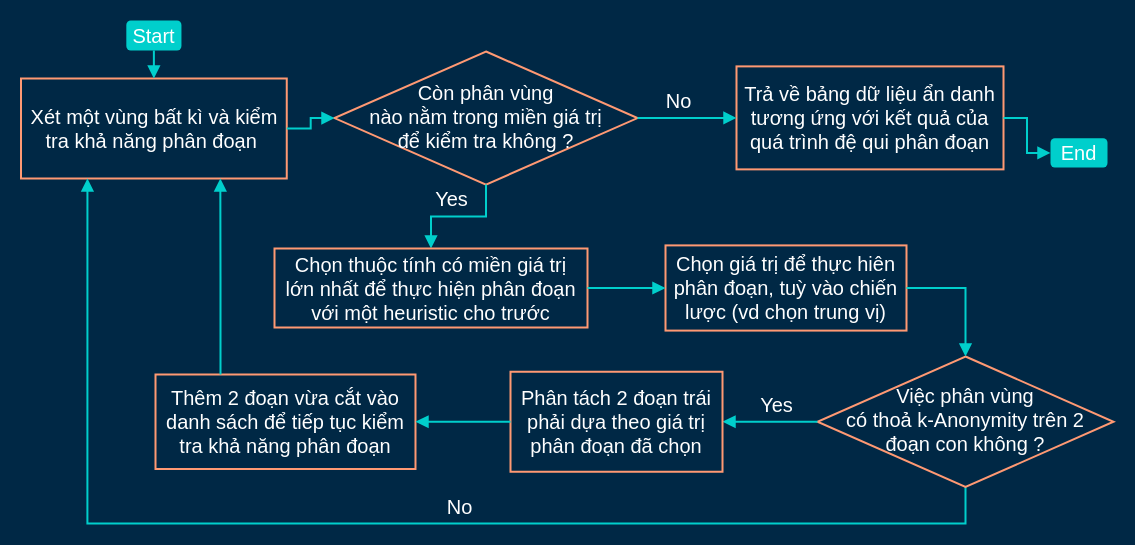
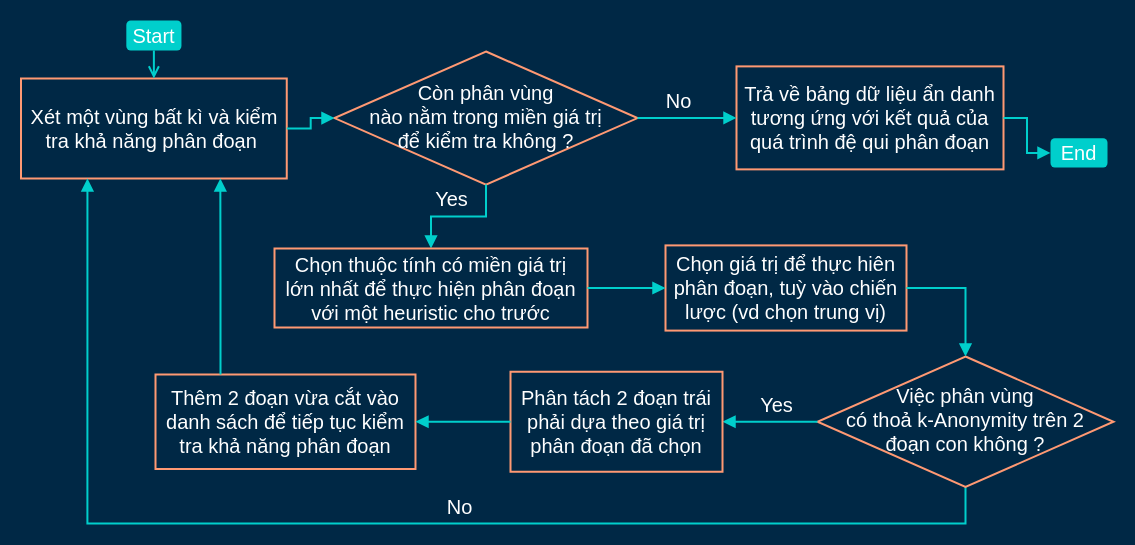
  <mxCell id="0" />
  <mxCell id="1" parent="0" />
  <mxCell id="2" value="Xét một vùng bất kì và kiểm tra khả năng phân đoạn&amp;nbsp;" style="rounded=0;whiteSpace=wrap;html=1;fontSize=20;glass=0;strokeWidth=2;shadow=0;spacingLeft=5;spacingRight=5;gradientColor=#ffffff;fillColor=none;fontFamily=Helvetica;strokeColor=#FF9973;fontColor=#FFFFFF;" parent="1" vertex="1"><mxGeometry x="20.5" y="78" width="265.76" height="100" as="geometry" /></mxCell>
  <mxCell id="3" value="No" style="edgeStyle=orthogonalEdgeStyle;rounded=0;html=1;jettySize=auto;orthogonalLoop=1;fontSize=20;endArrow=block;endFill=1;endSize=8;strokeWidth=2;shadow=0;labelBackgroundColor=none;fontFamily=Helvetica;exitX=0.5;exitY=1;exitDx=0;exitDy=0;entryX=0.25;entryY=1;entryDx=0;entryDy=0;fontColor=#FFFFFF;strokeColor=#00CFCC;" parent="1" source="17" target="2" edge="1"><mxGeometry x="-0.138" y="-18" relative="1" as="geometry"><mxPoint y="1" as="offset" /><mxPoint x="647" y="494.5" as="sourcePoint" /><mxPoint x="10" y="120" as="targetPoint" /><Array as="points"><mxPoint x="965" y="523" /><mxPoint x="87" y="523" /></Array></mxGeometry></mxCell>
  <mxCell id="4" value="Thêm 2 đoạn vừa cắt vào danh sách để tiếp tục kiểm tra khả năng phân đoạn" style="rounded=0;whiteSpace=wrap;html=1;fontSize=20;glass=0;strokeWidth=2;shadow=0;spacingLeft=5;spacingRight=5;gradientColor=#ffffff;fillColor=none;fontFamily=Helvetica;strokeColor=#FF9973;fontColor=#FFFFFF;" parent="1" vertex="1"><mxGeometry x="155" y="374" width="259.99" height="94.5" as="geometry" /></mxCell>
  <mxCell id="5" value="Start" style="rounded=1;whiteSpace=wrap;html=1;fontSize=20;glass=0;strokeWidth=1;shadow=0;fontColor=#FFFFFF;perimeterSpacing=0;fontFamily=Helvetica;strokeColor=none;fillColor=#00CFCC;" parent="1" vertex="1"><mxGeometry x="125.82" y="20" width="55.13" height="30" as="geometry" /></mxCell>
  <mxCell id="6" value="Còn phân vùng &lt;br style=&quot;font-size: 20px;&quot;&gt;nào nằm trong miền giá trị &lt;br style=&quot;font-size: 20px;&quot;&gt;để kiểm tra không ?" style="rhombus;whiteSpace=wrap;html=1;shadow=0;fontFamily=Helvetica;fontSize=20;align=center;strokeWidth=2;spacing=6;spacingTop=-4;gradientColor=#ffffff;fillColor=none;strokeColor=#FF9973;fontColor=#FFFFFF;" parent="1" vertex="1"><mxGeometry x="334" y="51" width="303" height="133.12" as="geometry" /></mxCell>
  <mxCell id="7" value="Trả về bảng dữ liệu ẩn danh tương ứng với kết quả của quá trình đệ qui phân đoạn" style="rounded=0;whiteSpace=wrap;html=1;fontSize=20;glass=0;strokeWidth=2;shadow=0;spacingLeft=5;spacingRight=5;gradientColor=#ffffff;fillColor=none;fontFamily=Helvetica;strokeColor=#FF9973;fontColor=#FFFFFF;" parent="1" vertex="1"><mxGeometry x="736" y="65.89" width="267" height="102.98" as="geometry" /></mxCell>
  <mxCell id="8" value="End" style="rounded=1;whiteSpace=wrap;html=1;fontSize=20;glass=0;strokeWidth=1;shadow=0;fontColor=#FFFFFF;perimeterSpacing=0;fontFamily=Helvetica;strokeColor=none;fillColor=#00CFCC;" parent="1" vertex="1"><mxGeometry x="1050" y="137.82" width="57" height="29.12" as="geometry" /></mxCell>
- <mxCell id="9" value="" style="rounded=0;html=1;jettySize=auto;orthogonalLoop=1;fontSize=20;endArrow=block;endFill=1;endSize=8;strokeWidth=2;shadow=0;labelBackgroundColor=none;edgeStyle=orthogonalEdgeStyle;exitX=0.5;exitY=1;exitDx=0;exitDy=0;entryX=0.5;entryY=0;entryDx=0;entryDy=0;fontFamily=Helvetica;strokeColor=#00CFCC;" parent="1" source="5" target="2" edge="1"><mxGeometry relative="1" as="geometry"><mxPoint x="193.01" y="-1" as="sourcePoint" /><mxPoint x="193.005" y="63.01" as="targetPoint" /></mxGeometry></mxCell>
+ <mxCell id="9" value="" style="rounded=0;html=1;jettySize=auto;orthogonalLoop=1;fontSize=20;endArrow=open;endFill=1;endSize=8;strokeWidth=2;shadow=0;labelBackgroundColor=none;edgeStyle=orthogonalEdgeStyle;exitX=0.5;exitY=1;exitDx=0;exitDy=0;entryX=0.5;entryY=0;entryDx=0;entryDy=0;fontFamily=Helvetica;strokeColor=#00CFCC;" parent="1" source="5" target="2" edge="1"><mxGeometry relative="1" as="geometry"><mxPoint x="193.01" y="-1" as="sourcePoint" /><mxPoint x="193.005" y="63.01" as="targetPoint" /></mxGeometry></mxCell>
  <mxCell id="10" value="" style="rounded=0;html=1;jettySize=auto;orthogonalLoop=1;fontSize=20;endArrow=block;endFill=1;endSize=8;strokeWidth=2;shadow=0;labelBackgroundColor=none;edgeStyle=orthogonalEdgeStyle;exitX=1;exitY=0.5;exitDx=0;exitDy=0;entryX=0;entryY=0.5;entryDx=0;entryDy=0;fontFamily=Helvetica;strokeColor=#00CFCC;" parent="1" source="7" target="8" edge="1"><mxGeometry relative="1" as="geometry"><mxPoint x="897.25" y="154" as="sourcePoint" /><mxPoint x="992.25" y="154" as="targetPoint" /></mxGeometry></mxCell>
  <mxCell id="11" value="No" style="rounded=0;html=1;jettySize=auto;orthogonalLoop=1;fontSize=20;endArrow=block;endFill=1;endSize=8;strokeWidth=2;shadow=0;labelBackgroundColor=none;edgeStyle=orthogonalEdgeStyle;exitX=1;exitY=0.5;exitDx=0;exitDy=0;entryX=0;entryY=0.5;entryDx=0;entryDy=0;fontFamily=Helvetica;fontColor=#FFFFFF;strokeColor=#00CFCC;" parent="1" source="6" target="7" edge="1"><mxGeometry x="-0.182" y="18" relative="1" as="geometry"><mxPoint as="offset" /><mxPoint x="607" y="167" as="sourcePoint" /><mxPoint x="717" y="167" as="targetPoint" /></mxGeometry></mxCell>
  <mxCell id="12" value="" style="rounded=0;html=1;jettySize=auto;orthogonalLoop=1;fontSize=20;endArrow=block;endFill=1;endSize=8;strokeWidth=2;shadow=0;labelBackgroundColor=none;edgeStyle=orthogonalEdgeStyle;entryX=0;entryY=0.5;entryDx=0;entryDy=0;exitX=1;exitY=0.5;exitDx=0;exitDy=0;fontFamily=Helvetica;fontColor=#FFFFFF;strokeColor=#00CFCC;" parent="1" source="2" target="6" edge="1"><mxGeometry relative="1" as="geometry"><mxPoint x="279" y="166.005" as="sourcePoint" /><mxPoint x="386.25" y="166" as="targetPoint" /></mxGeometry></mxCell>
  <mxCell id="13" value="Yes" style="edgeStyle=orthogonalEdgeStyle;rounded=0;html=1;jettySize=auto;orthogonalLoop=1;fontSize=20;endArrow=block;endFill=1;endSize=8;strokeWidth=2;shadow=0;labelBackgroundColor=none;exitX=0.5;exitY=1;exitDx=0;exitDy=0;fontFamily=Helvetica;entryX=0.5;entryY=0;entryDx=0;entryDy=0;fontColor=#FFFFFF;strokeColor=#00CFCC;" parent="1" source="6" target="14" edge="1"><mxGeometry x="0.104" y="-18" relative="1" as="geometry"><mxPoint as="offset" /><mxPoint x="384.25" y="340.5" as="sourcePoint" /><mxPoint x="420" y="220" as="targetPoint" /></mxGeometry></mxCell>
  <mxCell id="14" value="Chọn thuộc tính có miền giá trị lớn nhất để thực hiện phân đoạn với một heuristic cho trước" style="rounded=0;whiteSpace=wrap;html=1;fontSize=20;glass=0;strokeWidth=2;shadow=0;spacingLeft=5;spacingRight=5;gradientColor=#ffffff;fillColor=none;fontFamily=Helvetica;strokeColor=#FF9973;fontColor=#FFFFFF;" parent="1" vertex="1"><mxGeometry x="274" y="248" width="313" height="79" as="geometry" /></mxCell>
  <mxCell id="15" value="Chọn giá trị để thực hiên phân đoạn, tuỳ vào chiến lược (vd chọn trung vị)" style="rounded=0;whiteSpace=wrap;html=1;fontSize=20;glass=0;strokeWidth=2;shadow=0;spacingLeft=5;spacingRight=5;gradientColor=#ffffff;fillColor=none;fontFamily=Helvetica;strokeColor=#FF9973;fontColor=#FFFFFF;" parent="1" vertex="1"><mxGeometry x="665" y="244.9" width="241" height="85.19" as="geometry" /></mxCell>
  <mxCell id="16" value="" style="rounded=0;html=1;jettySize=auto;orthogonalLoop=1;fontSize=20;endArrow=block;endFill=1;endSize=8;strokeWidth=2;shadow=0;labelBackgroundColor=none;edgeStyle=orthogonalEdgeStyle;exitX=1;exitY=0.5;exitDx=0;exitDy=0;fontFamily=Helvetica;entryX=0;entryY=0.5;entryDx=0;entryDy=0;fontColor=#FFFFFF;strokeColor=#00CFCC;" parent="1" source="14" target="15" edge="1"><mxGeometry relative="1" as="geometry"><mxPoint x="851" y="122.885" as="sourcePoint" /><mxPoint x="813" y="290" as="targetPoint" /></mxGeometry></mxCell>
  <mxCell id="17" value="Việc phân vùng&lt;br style=&quot;font-size: 20px;&quot;&gt;có thoả k-Anonymity trên 2 &lt;br style=&quot;font-size: 20px;&quot;&gt;đoạn con không ?" style="rhombus;whiteSpace=wrap;html=1;shadow=0;fontFamily=Helvetica;fontSize=20;align=center;strokeWidth=2;spacing=6;spacingTop=-4;gradientColor=#ffffff;fillColor=none;strokeColor=#FF9973;fontColor=#FFFFFF;" parent="1" vertex="1"><mxGeometry x="817" y="356" width="296" height="130.5" as="geometry" /></mxCell>
  <mxCell id="18" value="" style="rounded=0;html=1;jettySize=auto;orthogonalLoop=1;fontSize=20;endArrow=block;endFill=1;endSize=8;strokeWidth=2;shadow=0;labelBackgroundColor=none;edgeStyle=orthogonalEdgeStyle;exitX=1;exitY=0.5;exitDx=0;exitDy=0;fontFamily=Helvetica;entryX=0.5;entryY=0;entryDx=0;entryDy=0;fontColor=#FFFFFF;strokeColor=#00CFCC;" parent="1" source="15" target="17" edge="1"><mxGeometry relative="1" as="geometry"><mxPoint x="737" y="279.88" as="sourcePoint" /><mxPoint x="809" y="280.005" as="targetPoint" /></mxGeometry></mxCell>
  <mxCell id="19" value="Yes" style="edgeStyle=orthogonalEdgeStyle;rounded=0;html=1;jettySize=auto;orthogonalLoop=1;fontSize=20;endArrow=block;endFill=1;endSize=8;strokeWidth=2;shadow=0;labelBackgroundColor=none;fontFamily=Helvetica;entryX=1;entryY=0.5;entryDx=0;entryDy=0;exitX=0;exitY=0.5;exitDx=0;exitDy=0;fontColor=#FFFFFF;strokeColor=#00CFCC;" parent="1" source="17" target="20" edge="1"><mxGeometry x="-0.138" y="-18" relative="1" as="geometry"><mxPoint y="1" as="offset" /><mxPoint x="805" y="529" as="sourcePoint" /><mxPoint x="750" y="436" as="targetPoint" /></mxGeometry></mxCell>
  <mxCell id="20" value="Phân tách 2 đoạn trái phải dựa theo giá trị phân đoạn đã chọn" style="rounded=0;whiteSpace=wrap;html=1;fontSize=20;glass=0;strokeWidth=2;shadow=0;spacingLeft=5;spacingRight=5;gradientColor=#ffffff;fillColor=none;fontFamily=Helvetica;strokeColor=#FF9973;fontColor=#FFFFFF;" parent="1" vertex="1"><mxGeometry x="510" y="371.25" width="212" height="100" as="geometry" /></mxCell>
  <mxCell id="21" value="" style="rounded=0;html=1;jettySize=auto;orthogonalLoop=1;fontSize=20;endArrow=block;endFill=1;endSize=8;strokeWidth=2;shadow=0;labelBackgroundColor=none;edgeStyle=orthogonalEdgeStyle;entryX=1;entryY=0.5;entryDx=0;entryDy=0;exitX=0;exitY=0.5;exitDx=0;exitDy=0;fontFamily=Helvetica;fontColor=#FFFFFF;strokeColor=#00CFCC;" parent="1" source="20" target="4" edge="1"><mxGeometry relative="1" as="geometry"><mxPoint x="166" y="453" as="sourcePoint" /><mxPoint x="225.24" y="453.005" as="targetPoint" /></mxGeometry></mxCell>
  <mxCell id="22" value="" style="rounded=0;html=1;jettySize=auto;orthogonalLoop=1;fontSize=20;endArrow=block;endFill=1;endSize=8;strokeWidth=2;shadow=0;labelBackgroundColor=none;edgeStyle=orthogonalEdgeStyle;entryX=0.75;entryY=1;entryDx=0;entryDy=0;exitX=0.25;exitY=0;exitDx=0;exitDy=0;fontFamily=Helvetica;fontColor=#FFFFFF;strokeColor=#00CFCC;" parent="1" source="4" target="2" edge="1"><mxGeometry relative="1" as="geometry"><mxPoint x="71" y="251" as="sourcePoint" /><mxPoint x="130.24" y="251.005" as="targetPoint" /></mxGeometry></mxCell>
